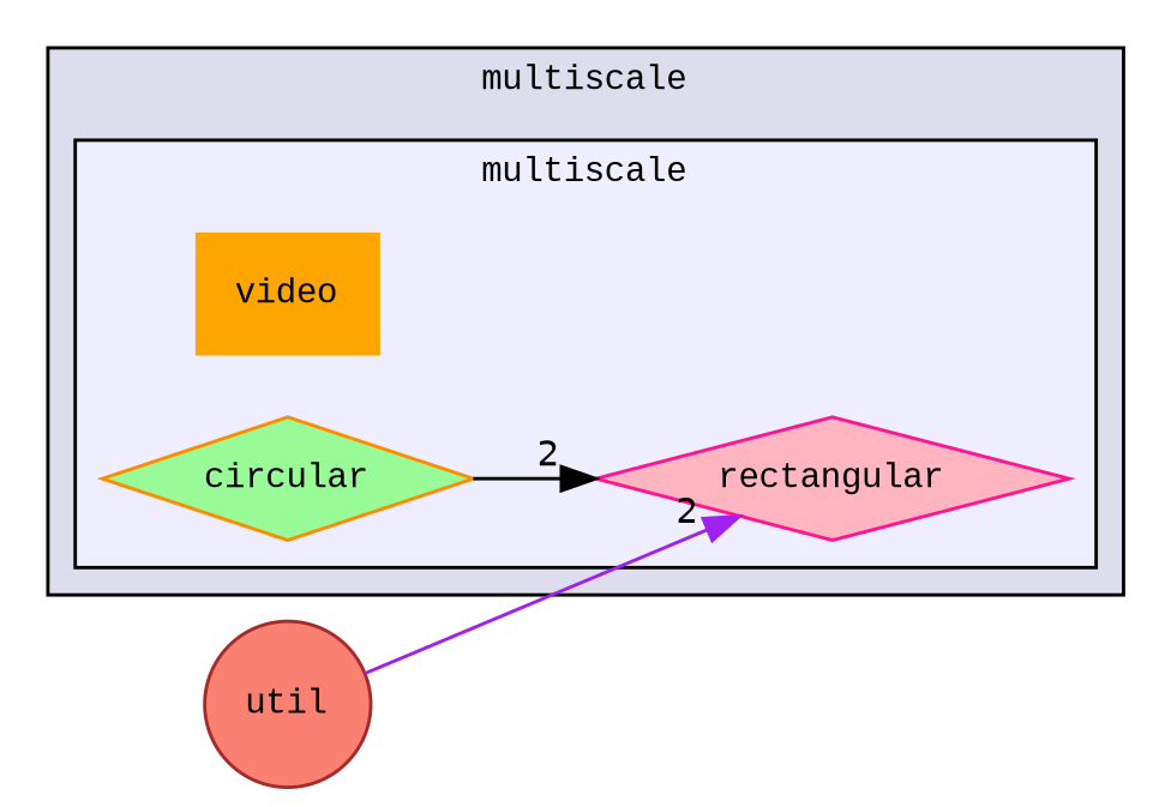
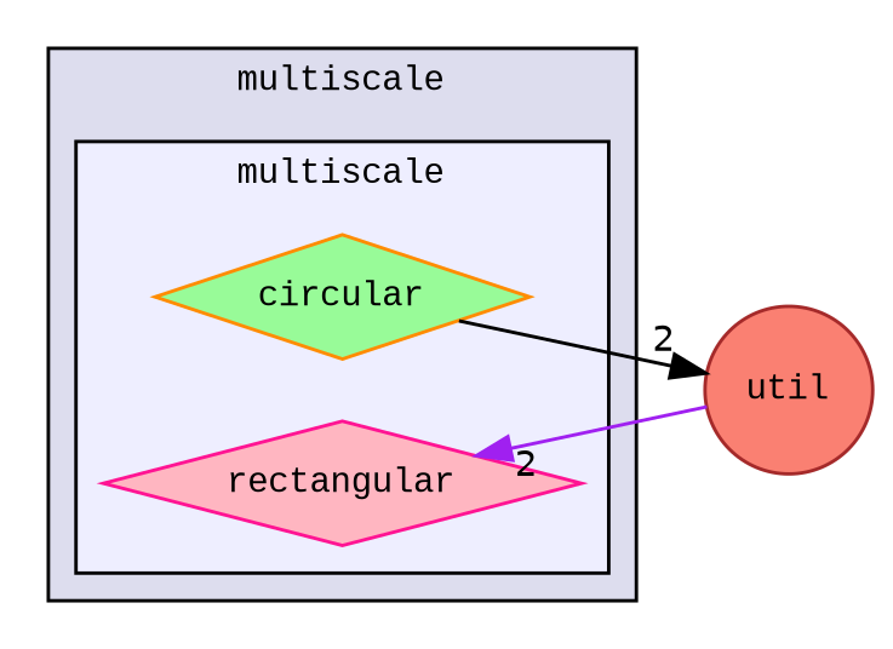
  digraph {
    compound=true
    fontname="Liberation Mono"
    rankdir=LR
    node [color=darkorange fontname="Liberation Mono" fontsize=10 shape=diamond style=filled]
    edge [fontname="Liberation Mono" headlabel=2 labeldistance=1.5 labelfontname=Helvetica labelfontsize=10]
-   n1 [fillcolor=orange label=video shape=plaintext]
    n2 [fillcolor=palegreen label=circular]
    n3 [color=deeppink fillcolor=lightpink label=rectangular]
    n4 [color=brown fillcolor=salmon label=util shape=circle]
    subgraph cluster_1 {
      bgcolor="#ddddee"
      fontsize=10
      label=multiscale
      pencolor=black
      subgraph cluster_2 {
        bgcolor="#eeeeff"
        fontsize=10
        label=multiscale
        pencolor=black
-       n1
        n2
        n3
      }
    }
-   n2 -> n3 [color=black]
+   n2 -> n4 [color=black]
    n4 -> n3 [color=purple]
  }
